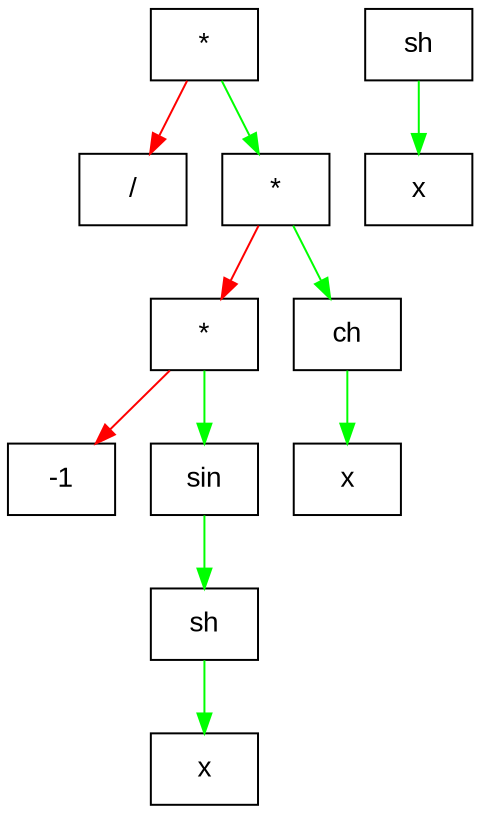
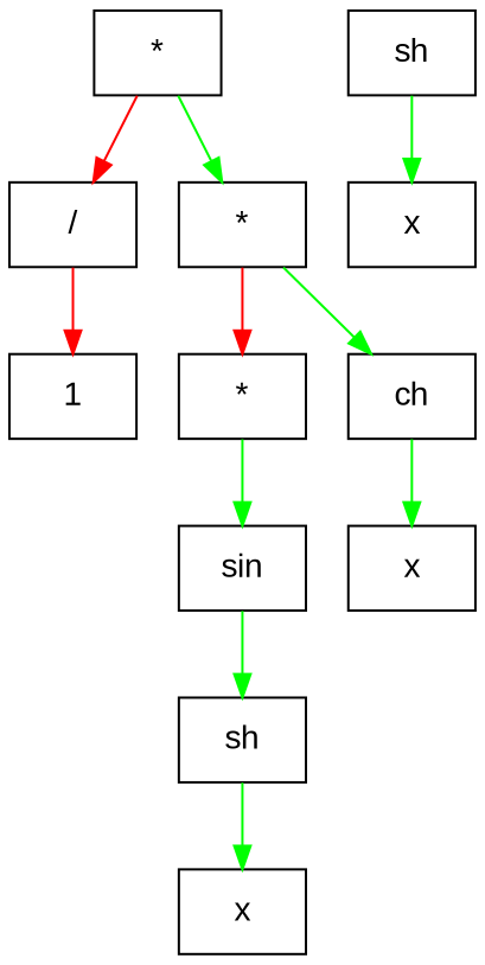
  digraph {
    node [fontname=Arial shape=record]
    edge [color=green]
    n1 [label=" { * } "]
    n2 [label=" {/} "]
    n3 [label=" { * } "]
+   n4 [label=" {1} "]
    n5 [label=" { * } "]
    n6 [label=" {ch} "]
-   n7 [label=" {-1} "]
    n8 [label=" {sin} "]
    n9 [label=" {x} "]
    n10 [label=" {sh} "]
    n11 [label=" {x} "]
    n12 [label=" {sh} "]
    n13 [label=" {x} "]
    n1 -> n2 [color=red]
    n1 -> n3
+   n2 -> n4 [color=red]
    n3 -> n5 [color=red]
    n3 -> n6
-   n5 -> n7 [color=red]
    n5 -> n8
    n6 -> n9
    n8 -> n12
    n10 -> n11
    n12 -> n13
  }
